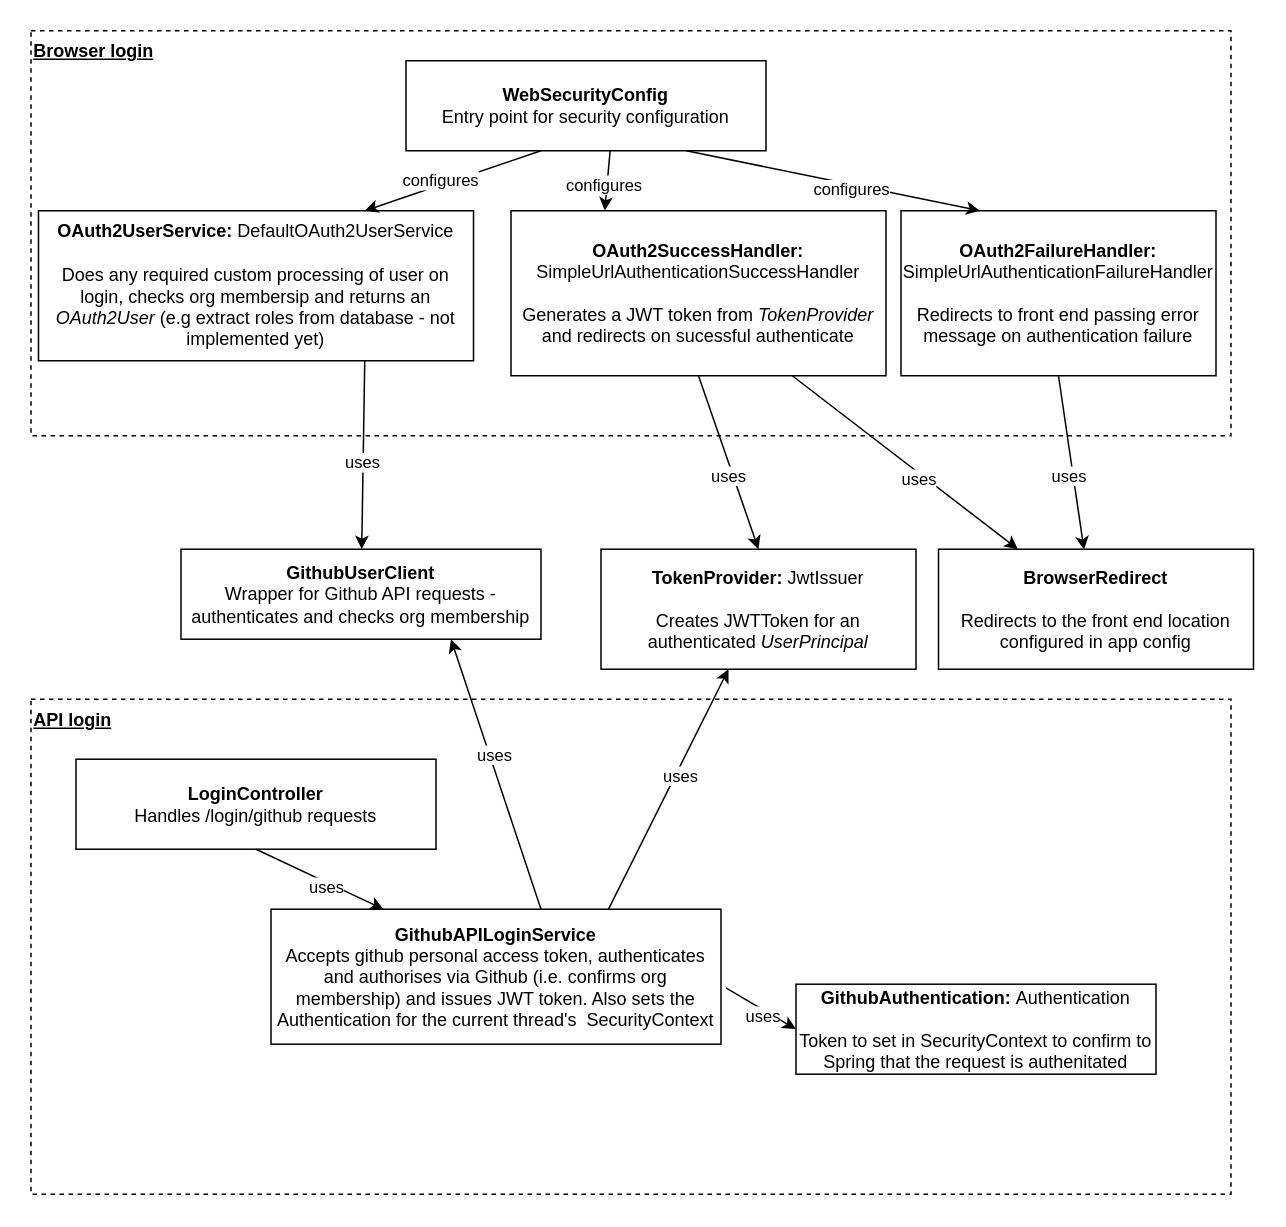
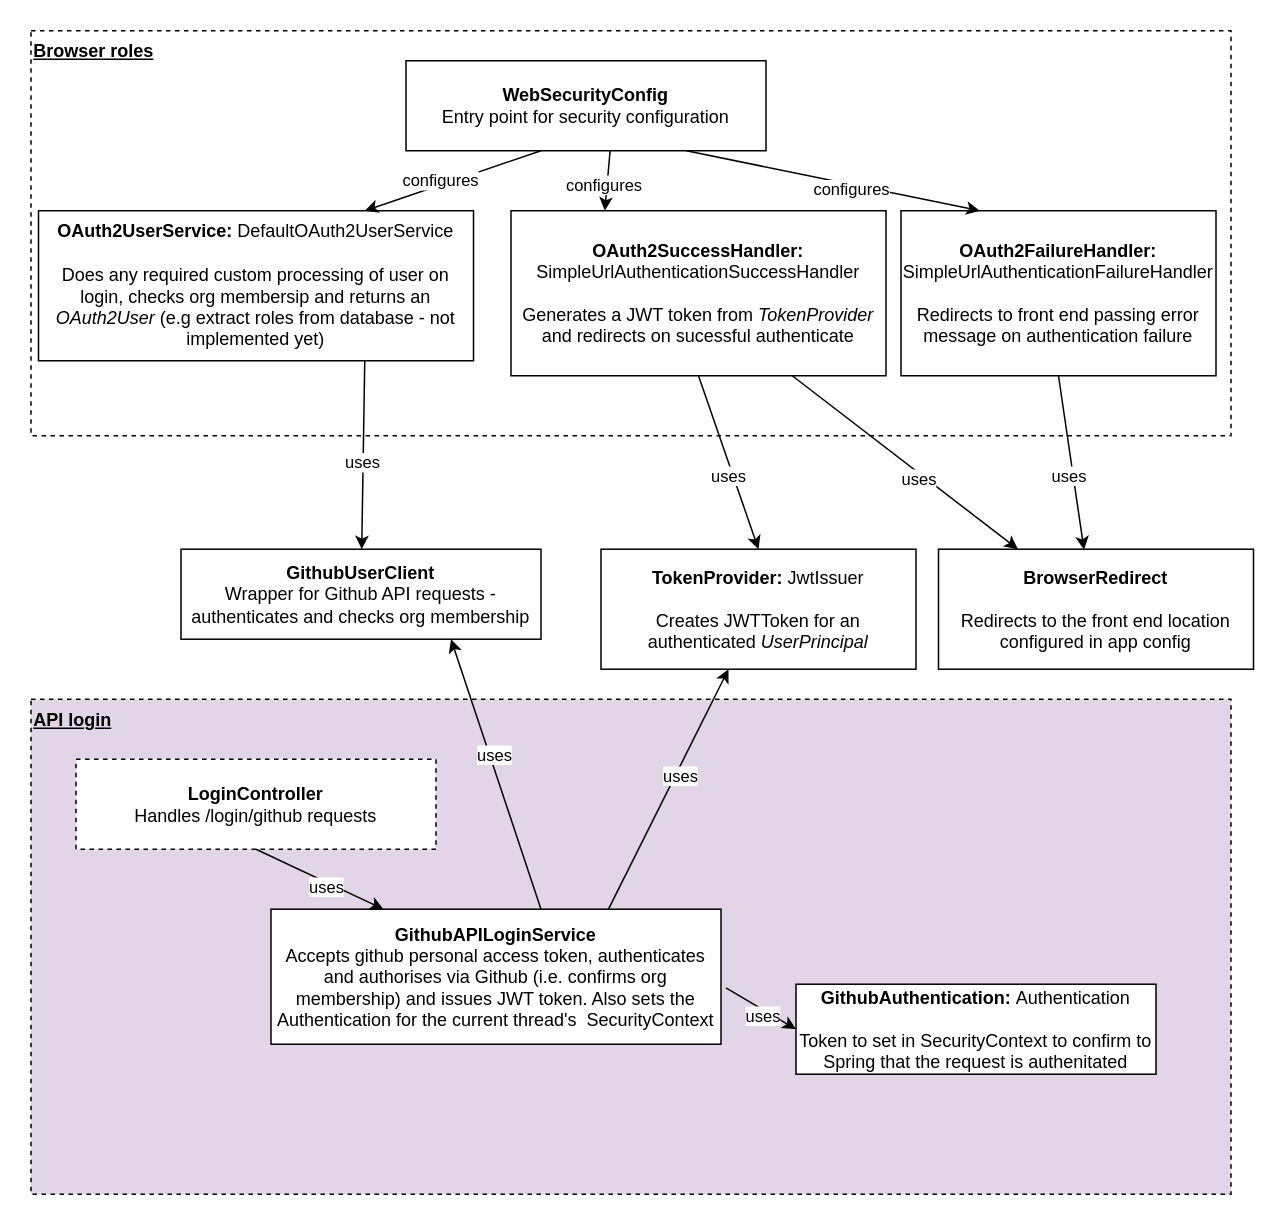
  <mxCell id="0" />
  <mxCell id="1" parent="0" />
- <mxCell id="2" value="&lt;b&gt;&lt;u&gt;Browser login&lt;/u&gt;&lt;/b&gt;" style="rounded=0;whiteSpace=wrap;html=1;dashed=1;verticalAlign=top;align=left;" parent="1" vertex="1"><mxGeometry x="20" y="20" width="800" height="270" as="geometry" /></mxCell>
+ <mxCell id="2" value="&lt;b&gt;&lt;u&gt;Browser roles&lt;/u&gt;&lt;/b&gt;" style="rounded=0;whiteSpace=wrap;html=1;dashed=1;verticalAlign=top;align=left;" parent="1" vertex="1"><mxGeometry x="20" y="20" width="800" height="270" as="geometry" /></mxCell>
  <mxCell id="3" value="&lt;div&gt;&lt;b&gt;WebSecurityConfig&lt;/b&gt;&lt;/div&gt;&lt;div&gt;Entry point for security configuration &lt;br&gt;&lt;/div&gt;" style="rounded=0;whiteSpace=wrap;html=1;" parent="1" vertex="1"><mxGeometry x="270" y="40" width="240" height="60" as="geometry" /></mxCell>
  <mxCell id="4" value="&lt;div align=&quot;center&quot;&gt;&lt;b&gt;OAuth2UserService: &lt;/b&gt;DefaultOAuth2UserService&lt;br&gt;&lt;/div&gt;&lt;div align=&quot;center&quot;&gt;&lt;br&gt;&lt;/div&gt;&lt;div align=&quot;center&quot;&gt;Does any required custom processing of user on login, checks org membersip and returns an &lt;i&gt;OAuth2User &lt;/i&gt;(e.g extract roles from database - not implemented yet)&lt;br&gt;&lt;/div&gt;" style="rounded=0;whiteSpace=wrap;html=1;align=center;" parent="1" vertex="1"><mxGeometry x="25" y="140" width="290" height="100" as="geometry" /></mxCell>
  <mxCell id="5" value="" style="endArrow=none;html=1;rounded=0;entryX=0.375;entryY=1;entryDx=0;entryDy=0;entryPerimeter=0;startArrow=classic;startFill=1;exitX=0.75;exitY=0;exitDx=0;exitDy=0;" parent="1" source="4" target="3" edge="1"><mxGeometry width="50" height="50" relative="1" as="geometry"><mxPoint x="200" y="130" as="sourcePoint" /><mxPoint x="450" y="460" as="targetPoint" /></mxGeometry></mxCell>
  <mxCell id="6" value="configures" style="edgeLabel;html=1;align=center;verticalAlign=middle;resizable=0;points=[];" parent="5" vertex="1" connectable="0"><mxGeometry x="-0.133" y="3" relative="1" as="geometry"><mxPoint as="offset" /></mxGeometry></mxCell>
  <mxCell id="7" value="&lt;div align=&quot;center&quot;&gt;&lt;b&gt;OAuth2SuccessHandler: &lt;/b&gt;SimpleUrlAuthenticationSuccessHandler&lt;br&gt;&lt;/div&gt;&lt;div align=&quot;center&quot;&gt;&lt;br&gt;&lt;/div&gt;Generates a JWT token from &lt;i&gt;TokenProvider&lt;/i&gt; and redirects on sucessful authenticate" style="rounded=0;whiteSpace=wrap;html=1;align=center;" parent="1" vertex="1"><mxGeometry x="340" y="140" width="250" height="110" as="geometry" /></mxCell>
  <mxCell id="8" value="" style="endArrow=none;html=1;rounded=0;entryX=0.567;entryY=1;entryDx=0;entryDy=0;entryPerimeter=0;exitX=0.25;exitY=0;exitDx=0;exitDy=0;startArrow=classic;startFill=1;" parent="1" source="7" target="3" edge="1"><mxGeometry width="50" height="50" relative="1" as="geometry"><mxPoint x="224" y="172" as="sourcePoint" /><mxPoint x="370" y="110" as="targetPoint" /></mxGeometry></mxCell>
  <mxCell id="9" value="configures" style="edgeLabel;html=1;align=center;verticalAlign=middle;resizable=0;points=[];" parent="8" vertex="1" connectable="0"><mxGeometry x="-0.133" y="3" relative="1" as="geometry"><mxPoint as="offset" /></mxGeometry></mxCell>
  <mxCell id="10" value="&lt;div align=&quot;center&quot;&gt;&lt;b&gt;TokenProvider: &lt;/b&gt;JwtIssuer&lt;br&gt;&lt;/div&gt;&lt;div align=&quot;center&quot;&gt;&lt;br&gt;&lt;/div&gt;Creates JWTToken for an authenticated&lt;b&gt; &lt;/b&gt;&lt;i&gt;UserPrincipal&lt;/i&gt;" style="rounded=0;whiteSpace=wrap;html=1;align=center;" parent="1" vertex="1"><mxGeometry x="400" y="365.64" width="210" height="80" as="geometry" /></mxCell>
  <mxCell id="11" value="" style="endArrow=none;html=1;rounded=0;entryX=0.5;entryY=1;entryDx=0;entryDy=0;exitX=0.5;exitY=0;exitDx=0;exitDy=0;startArrow=classic;startFill=1;" parent="1" source="10" target="7" edge="1"><mxGeometry width="50" height="50" relative="1" as="geometry"><mxPoint x="545" y="260" as="sourcePoint" /><mxPoint x="416" y="110" as="targetPoint" /></mxGeometry></mxCell>
  <mxCell id="12" value="uses" style="edgeLabel;html=1;align=center;verticalAlign=middle;resizable=0;points=[];" parent="11" vertex="1" connectable="0"><mxGeometry x="-0.133" y="3" relative="1" as="geometry"><mxPoint as="offset" /></mxGeometry></mxCell>
- <mxCell id="13" value="&lt;b&gt;&lt;u&gt;API login&lt;/u&gt;&lt;/b&gt;" style="rounded=0;whiteSpace=wrap;html=1;dashed=1;verticalAlign=top;align=left;" parent="1" vertex="1"><mxGeometry x="20" y="465.64" width="800" height="330" as="geometry" /></mxCell>
- <mxCell id="14" value="&lt;div&gt;&lt;b&gt;LoginController&lt;/b&gt;&lt;/div&gt;&lt;div&gt;Handles /login/github requests&lt;/div&gt;" style="rounded=0;whiteSpace=wrap;html=1;" parent="1" vertex="1"><mxGeometry x="50" y="505.64" width="240" height="60" as="geometry" /></mxCell>
+ <mxCell id="13" value="&lt;b&gt;&lt;u&gt;API login&lt;/u&gt;&lt;/b&gt;" style="rounded=0;whiteSpace=wrap;html=1;dashed=1;verticalAlign=top;align=left;fillColor=#e1d5e7;" parent="1" vertex="1"><mxGeometry x="20" y="465.64" width="800" height="330" as="geometry" /></mxCell>
+ <mxCell id="14" value="&lt;div&gt;&lt;b&gt;LoginController&lt;/b&gt;&lt;/div&gt;&lt;div&gt;Handles /login/github requests&lt;/div&gt;" style="rounded=0;whiteSpace=wrap;html=1;dashed=1;" parent="1" vertex="1"><mxGeometry x="50" y="505.64" width="240" height="60" as="geometry" /></mxCell>
  <mxCell id="15" value="&lt;div&gt;&lt;b&gt;GithubAPILoginService&lt;/b&gt;&lt;/div&gt;&lt;div&gt;Accepts github personal access token, authenticates and authorises via Github (i.e. confirms org membership) and issues JWT token. Also sets the Authentication for the current thread's&amp;nbsp; SecurityContext&lt;/div&gt;" style="rounded=0;whiteSpace=wrap;html=1;" parent="1" vertex="1"><mxGeometry x="180" y="605.64" width="300" height="90" as="geometry" /></mxCell>
  <mxCell id="16" value="" style="endArrow=none;html=1;rounded=0;entryX=0.5;entryY=1;entryDx=0;entryDy=0;exitX=0.25;exitY=0;exitDx=0;exitDy=0;startArrow=classic;startFill=1;" parent="1" source="15" target="14" edge="1"><mxGeometry width="50" height="50" relative="1" as="geometry"><mxPoint x="150" y="615.64" as="sourcePoint" /><mxPoint x="190" y="575.64" as="targetPoint" /></mxGeometry></mxCell>
  <mxCell id="17" value="uses" style="edgeLabel;html=1;align=center;verticalAlign=middle;resizable=0;points=[];" parent="16" connectable="0" vertex="1"><mxGeometry x="-0.133" y="3" relative="1" as="geometry"><mxPoint as="offset" /></mxGeometry></mxCell>
  <mxCell id="18" value="&lt;div&gt;&lt;b&gt;GithubUserClient&lt;/b&gt;&lt;/div&gt;&lt;div&gt;Wrapper for Github API requests - authenticates and checks org membership&lt;br&gt;&lt;/div&gt;" style="rounded=0;whiteSpace=wrap;html=1;" parent="1" vertex="1"><mxGeometry x="120" y="365.64" width="240" height="60" as="geometry" /></mxCell>
  <mxCell id="19" value="" style="endArrow=none;html=1;rounded=0;startArrow=classic;startFill=1;entryX=0.6;entryY=0;entryDx=0;entryDy=0;entryPerimeter=0;exitX=0.75;exitY=1;exitDx=0;exitDy=0;" parent="1" source="18" target="15" edge="1"><mxGeometry width="50" height="50" relative="1" as="geometry"><mxPoint x="222" y="612.64" as="sourcePoint" /><mxPoint x="210" y="575.64" as="targetPoint" /></mxGeometry></mxCell>
  <mxCell id="20" value="uses" style="edgeLabel;html=1;align=center;verticalAlign=middle;resizable=0;points=[];" parent="19" connectable="0" vertex="1"><mxGeometry x="-0.133" y="3" relative="1" as="geometry"><mxPoint as="offset" /></mxGeometry></mxCell>
  <mxCell id="21" value="" style="endArrow=none;html=1;rounded=0;entryX=0.75;entryY=0;entryDx=0;entryDy=0;startArrow=classic;startFill=1;" parent="1" source="10" target="15" edge="1"><mxGeometry width="50" height="50" relative="1" as="geometry"><mxPoint x="232" y="622.64" as="sourcePoint" /><mxPoint x="220" y="585.64" as="targetPoint" /></mxGeometry></mxCell>
  <mxCell id="22" value="uses" style="edgeLabel;html=1;align=center;verticalAlign=middle;resizable=0;points=[];" parent="21" connectable="0" vertex="1"><mxGeometry x="-0.133" y="3" relative="1" as="geometry"><mxPoint as="offset" /></mxGeometry></mxCell>
  <mxCell id="23" value="&lt;div&gt;&lt;b&gt;GithubAuthentication: &lt;/b&gt;Authentication&lt;/div&gt;&lt;div&gt;&lt;br&gt;&lt;/div&gt;&lt;div&gt;Token to set in SecurityContext to confirm to Spring that the request is authenitated&lt;/div&gt;" style="rounded=0;whiteSpace=wrap;html=1;" parent="1" vertex="1"><mxGeometry x="530" y="655.64" width="240" height="60" as="geometry" /></mxCell>
  <mxCell id="24" value="" style="endArrow=none;html=1;rounded=0;entryX=1.011;entryY=0.582;entryDx=0;entryDy=0;exitX=0;exitY=0.5;exitDx=0;exitDy=0;startArrow=classic;startFill=1;entryPerimeter=0;" parent="1" source="23" target="15" edge="1"><mxGeometry width="50" height="50" relative="1" as="geometry"><mxPoint x="222" y="610.64" as="sourcePoint" /><mxPoint x="210" y="575.64" as="targetPoint" /></mxGeometry></mxCell>
  <mxCell id="25" value="uses" style="edgeLabel;html=1;align=center;verticalAlign=middle;resizable=0;points=[];" parent="24" connectable="0" vertex="1"><mxGeometry x="-0.133" y="3" relative="1" as="geometry"><mxPoint as="offset" /></mxGeometry></mxCell>
  <mxCell id="26" value="" style="endArrow=classic;html=1;rounded=0;exitX=0.75;exitY=1;exitDx=0;exitDy=0;" edge="1" parent="1" source="4" target="18"><mxGeometry width="50" height="50" relative="1" as="geometry"><mxPoint x="400" y="370" as="sourcePoint" /><mxPoint x="450" y="320" as="targetPoint" /></mxGeometry></mxCell>
  <mxCell id="27" value="&lt;div&gt;uses&lt;/div&gt;" style="edgeLabel;html=1;align=center;verticalAlign=middle;resizable=0;points=[];" vertex="1" connectable="0" parent="26"><mxGeometry x="0.081" y="-1" relative="1" as="geometry"><mxPoint as="offset" /></mxGeometry></mxCell>
  <mxCell id="28" value="&lt;div align=&quot;center&quot;&gt;&lt;b&gt;OAuth2FailureHandler: &lt;/b&gt;SimpleUrlAuthenticationFailureHandler&lt;br&gt;&lt;/div&gt;&lt;div align=&quot;center&quot;&gt;&lt;br&gt;&lt;/div&gt;Redirects to front end passing error message on authentication failure" style="rounded=0;whiteSpace=wrap;html=1;align=center;" vertex="1" parent="1"><mxGeometry x="600" y="140" width="210" height="110" as="geometry" /></mxCell>
  <mxCell id="29" value="&lt;div align=&quot;center&quot;&gt;&lt;b&gt;BrowserRedirect&lt;/b&gt;&lt;br&gt;&lt;/div&gt;&lt;div align=&quot;center&quot;&gt;&lt;br&gt;&lt;/div&gt;Redirects to the front end location configured in app config" style="rounded=0;whiteSpace=wrap;html=1;align=center;" vertex="1" parent="1"><mxGeometry x="625" y="365.64" width="210" height="80" as="geometry" /></mxCell>
  <mxCell id="30" value="" style="endArrow=none;html=1;rounded=0;entryX=0.5;entryY=1;entryDx=0;entryDy=0;exitX=0.462;exitY=0.005;exitDx=0;exitDy=0;startArrow=classic;startFill=1;exitPerimeter=0;" edge="1" parent="1" source="29" target="28"><mxGeometry width="50" height="50" relative="1" as="geometry"><mxPoint x="515" y="376" as="sourcePoint" /><mxPoint x="475" y="260" as="targetPoint" /></mxGeometry></mxCell>
  <mxCell id="31" value="uses" style="edgeLabel;html=1;align=center;verticalAlign=middle;resizable=0;points=[];" vertex="1" connectable="0" parent="30"><mxGeometry x="-0.133" y="3" relative="1" as="geometry"><mxPoint as="offset" /></mxGeometry></mxCell>
  <mxCell id="32" value="" style="endArrow=none;html=1;rounded=0;entryX=0.75;entryY=1;entryDx=0;entryDy=0;startArrow=classic;startFill=1;" edge="1" parent="1" source="29" target="7"><mxGeometry width="50" height="50" relative="1" as="geometry"><mxPoint x="525" y="386" as="sourcePoint" /><mxPoint x="485" y="270" as="targetPoint" /></mxGeometry></mxCell>
  <mxCell id="33" value="uses" style="edgeLabel;html=1;align=center;verticalAlign=middle;resizable=0;points=[];" vertex="1" connectable="0" parent="32"><mxGeometry x="-0.133" y="3" relative="1" as="geometry"><mxPoint as="offset" /></mxGeometry></mxCell>
  <mxCell id="34" value="" style="endArrow=none;html=1;rounded=0;entryX=0.779;entryY=1;entryDx=0;entryDy=0;entryPerimeter=0;exitX=0.25;exitY=0;exitDx=0;exitDy=0;startArrow=classic;startFill=1;" edge="1" parent="1" source="28" target="3"><mxGeometry width="50" height="50" relative="1" as="geometry"><mxPoint x="413" y="150" as="sourcePoint" /><mxPoint x="416" y="110" as="targetPoint" /></mxGeometry></mxCell>
  <mxCell id="35" value="configures" style="edgeLabel;html=1;align=center;verticalAlign=middle;resizable=0;points=[];" vertex="1" connectable="0" parent="34"><mxGeometry x="-0.133" y="3" relative="1" as="geometry"><mxPoint as="offset" /></mxGeometry></mxCell>
